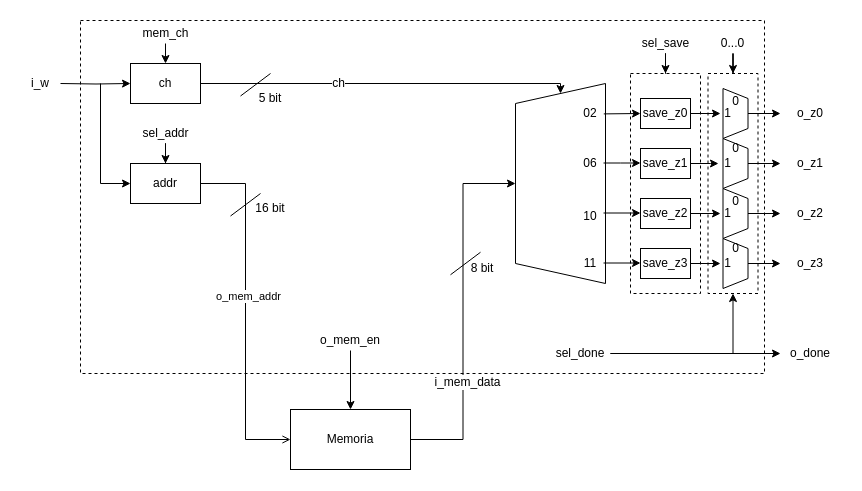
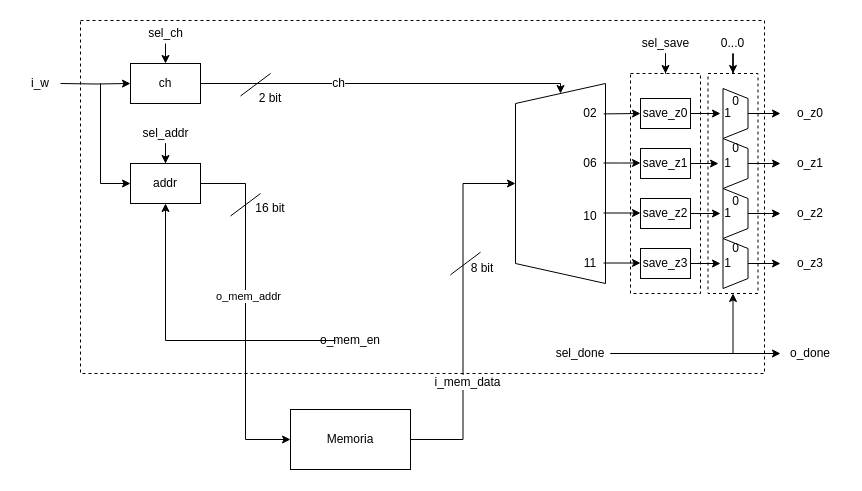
  <mxCell id="0" />
  <mxCell id="1" parent="0" />
  <mxCell id="2" style="edgeStyle=orthogonalEdgeStyle;rounded=0;orthogonalLoop=1;jettySize=auto;html=1;exitX=1;exitY=0.5;exitDx=0;exitDy=0;entryX=1;entryY=0.5;entryDx=0;entryDy=0;" parent="1" source="4" target="20" edge="1"><mxGeometry relative="1" as="geometry"><mxPoint x="550" y="83" as="targetPoint" /><Array as="points"><mxPoint x="560" y="83" /></Array></mxGeometry></mxCell>
  <mxCell id="3" value="ch" style="edgeLabel;html=1;align=center;verticalAlign=middle;resizable=0;points=[];fontSize=12;fontFamily=Helvetica;fontColor=default;" parent="2" vertex="1" connectable="0"><mxGeometry x="-0.26" y="1" relative="1" as="geometry"><mxPoint as="offset" /></mxGeometry></mxCell>
  <mxCell id="4" value="ch" style="rounded=0;whiteSpace=wrap;html=1;" parent="1" vertex="1"><mxGeometry x="130" y="63" width="70" height="40" as="geometry" /></mxCell>
  <mxCell id="5" style="edgeStyle=orthogonalEdgeStyle;rounded=0;orthogonalLoop=1;jettySize=auto;html=1;" parent="1" target="4" edge="1"><mxGeometry relative="1" as="geometry"><mxPoint x="60" y="83" as="sourcePoint" /></mxGeometry></mxCell>
  <mxCell id="6" value="i_w" style="text;html=1;strokeColor=none;fillColor=none;align=center;verticalAlign=middle;whiteSpace=wrap;rounded=0;" parent="1" vertex="1"><mxGeometry x="20" y="70.5" width="40" height="25" as="geometry" /></mxCell>
  <mxCell id="7" style="edgeStyle=orthogonalEdgeStyle;rounded=0;orthogonalLoop=1;jettySize=auto;html=1;entryX=0.5;entryY=0;entryDx=0;entryDy=0;exitX=0.5;exitY=1;exitDx=0;exitDy=0;" parent="1" source="8" target="4" edge="1"><mxGeometry relative="1" as="geometry" /></mxCell>
- <mxCell id="8" value="mem_ch" style="text;html=1;strokeColor=none;fillColor=none;align=center;verticalAlign=middle;whiteSpace=wrap;rounded=0;" parent="1" vertex="1"><mxGeometry x="142.5" y="23" width="45" height="20" as="geometry" /></mxCell>
- <mxCell id="9" style="edgeStyle=orthogonalEdgeStyle;rounded=0;orthogonalLoop=1;jettySize=auto;html=1;entryX=0;entryY=0.5;entryDx=0;entryDy=0;endArrow=open;" parent="1" source="11" target="17" edge="1"><mxGeometry relative="1" as="geometry" /></mxCell>
+ <mxCell id="8" value="sel_ch" style="text;html=1;strokeColor=none;fillColor=none;align=center;verticalAlign=middle;whiteSpace=wrap;rounded=0;" parent="1" vertex="1"><mxGeometry x="142.5" y="23" width="45" height="20" as="geometry" /></mxCell>
+ <mxCell id="9" style="edgeStyle=orthogonalEdgeStyle;rounded=0;orthogonalLoop=1;jettySize=auto;html=1;entryX=0;entryY=0.5;entryDx=0;entryDy=0;" parent="1" source="11" target="17" edge="1"><mxGeometry relative="1" as="geometry" /></mxCell>
  <mxCell id="10" value="o_mem_addr" style="edgeLabel;html=1;align=center;verticalAlign=middle;resizable=0;points=[];" parent="9" vertex="1" connectable="0"><mxGeometry x="-0.092" y="2" relative="1" as="geometry"><mxPoint as="offset" /></mxGeometry></mxCell>
  <mxCell id="11" value="addr" style="rounded=0;whiteSpace=wrap;html=1;" parent="1" vertex="1"><mxGeometry x="130" y="163" width="70" height="40" as="geometry" /></mxCell>
  <mxCell id="12" style="edgeStyle=orthogonalEdgeStyle;rounded=0;orthogonalLoop=1;jettySize=auto;html=1;entryX=0.5;entryY=0;entryDx=0;entryDy=0;" parent="1" source="13" target="11" edge="1"><mxGeometry relative="1" as="geometry" /></mxCell>
  <mxCell id="13" value="sel_addr" style="text;html=1;strokeColor=none;fillColor=none;align=center;verticalAlign=middle;whiteSpace=wrap;rounded=0;" parent="1" vertex="1"><mxGeometry x="142.5" y="123" width="45" height="20" as="geometry" /></mxCell>
  <mxCell id="14" value="" style="endArrow=classic;html=1;rounded=0;" parent="1" edge="1"><mxGeometry width="50" height="50" relative="1" as="geometry"><mxPoint x="100" y="83" as="sourcePoint" /><mxPoint x="130" y="183" as="targetPoint" /><Array as="points"><mxPoint x="100" y="183" /></Array></mxGeometry></mxCell>
  <mxCell id="15" style="edgeStyle=orthogonalEdgeStyle;rounded=0;orthogonalLoop=1;jettySize=auto;html=1;entryX=0.5;entryY=0;entryDx=0;entryDy=0;" parent="1" source="17" target="20" edge="1"><mxGeometry relative="1" as="geometry"><mxPoint x="510" y="118" as="targetPoint" /></mxGeometry></mxCell>
  <mxCell id="16" value="i_mem_data" style="edgeLabel;html=1;align=center;verticalAlign=middle;resizable=0;points=[];fontSize=12;fontFamily=Helvetica;fontColor=default;" parent="15" vertex="1" connectable="0"><mxGeometry x="-0.39" y="-3" relative="1" as="geometry"><mxPoint x="1" as="offset" /></mxGeometry></mxCell>
  <mxCell id="17" value="Memoria" style="rounded=0;whiteSpace=wrap;html=1;" parent="1" vertex="1"><mxGeometry x="290" y="409" width="120" height="60" as="geometry" /></mxCell>
- <mxCell id="18" style="edgeStyle=orthogonalEdgeStyle;rounded=0;orthogonalLoop=1;jettySize=auto;html=1;entryX=0.5;entryY=0;entryDx=0;entryDy=0;" parent="1" source="19" target="17" edge="1"><mxGeometry relative="1" as="geometry" /></mxCell>
+ <mxCell id="18" style="edgeStyle=orthogonalEdgeStyle;rounded=0;orthogonalLoop=1;jettySize=auto;html=1;" parent="1" source="19" target="11" edge="1"><mxGeometry relative="1" as="geometry" /></mxCell>
  <mxCell id="19" value="o_mem_en" style="text;html=1;strokeColor=none;fillColor=none;align=center;verticalAlign=middle;whiteSpace=wrap;rounded=0;" parent="1" vertex="1"><mxGeometry x="335" y="330" width="30" height="20" as="geometry" /></mxCell>
  <mxCell id="20" value="" style="shape=trapezoid;perimeter=trapezoidPerimeter;whiteSpace=wrap;html=1;fixedSize=1;shadow=0;dashed=0;strokeColor=default;strokeWidth=1;fontFamily=Helvetica;fontSize=12;fontColor=default;fillColor=default;rotation=-90;" parent="1" vertex="1"><mxGeometry x="460" y="138" width="200" height="90" as="geometry" /></mxCell>
  <mxCell id="21" style="edgeStyle=orthogonalEdgeStyle;rounded=0;orthogonalLoop=1;jettySize=auto;html=1;entryX=0;entryY=0.5;entryDx=0;entryDy=0;fontFamily=Helvetica;fontSize=12;fontColor=default;" parent="1" source="22" target="59" edge="1"><mxGeometry relative="1" as="geometry" /></mxCell>
  <mxCell id="22" value="save_z0" style="rounded=0;whiteSpace=wrap;html=1;shadow=0;dashed=0;strokeColor=default;strokeWidth=1;fontFamily=Helvetica;fontSize=12;fontColor=default;fillColor=default;" parent="1" vertex="1"><mxGeometry x="640" y="98" width="50" height="30" as="geometry" /></mxCell>
  <mxCell id="23" value="" style="endArrow=classic;html=1;rounded=0;fontFamily=Helvetica;fontSize=12;fontColor=default;entryX=0;entryY=0.5;entryDx=0;entryDy=0;exitX=0.848;exitY=0.981;exitDx=0;exitDy=0;exitPerimeter=0;" parent="1" source="20" target="22" edge="1"><mxGeometry width="50" height="50" relative="1" as="geometry"><mxPoint x="610" y="113" as="sourcePoint" /><mxPoint x="460" y="138" as="targetPoint" /></mxGeometry></mxCell>
  <mxCell id="24" style="edgeStyle=orthogonalEdgeStyle;rounded=0;orthogonalLoop=1;jettySize=auto;html=1;fontFamily=Helvetica;fontSize=12;fontColor=default;" parent="1" source="25" edge="1"><mxGeometry relative="1" as="geometry"><mxPoint x="718" y="163" as="targetPoint" /></mxGeometry></mxCell>
  <mxCell id="25" value="save_z1" style="rounded=0;whiteSpace=wrap;html=1;shadow=0;dashed=0;strokeColor=default;strokeWidth=1;fontFamily=Helvetica;fontSize=12;fontColor=default;fillColor=default;" parent="1" vertex="1"><mxGeometry x="640" y="148" width="50" height="30" as="geometry" /></mxCell>
  <mxCell id="26" style="edgeStyle=orthogonalEdgeStyle;rounded=0;orthogonalLoop=1;jettySize=auto;html=1;entryX=0;entryY=0.5;entryDx=0;entryDy=0;fontFamily=Helvetica;fontSize=12;fontColor=default;" parent="1" source="27" target="61" edge="1"><mxGeometry relative="1" as="geometry" /></mxCell>
  <mxCell id="27" value="save_z2" style="rounded=0;whiteSpace=wrap;html=1;shadow=0;dashed=0;strokeColor=default;strokeWidth=1;fontFamily=Helvetica;fontSize=12;fontColor=default;fillColor=default;" parent="1" vertex="1"><mxGeometry x="640" y="198" width="50" height="30" as="geometry" /></mxCell>
  <mxCell id="28" style="edgeStyle=orthogonalEdgeStyle;rounded=0;orthogonalLoop=1;jettySize=auto;html=1;entryX=0;entryY=0.5;entryDx=0;entryDy=0;fontFamily=Helvetica;fontSize=12;fontColor=default;" parent="1" source="29" target="62" edge="1"><mxGeometry relative="1" as="geometry" /></mxCell>
  <mxCell id="29" value="save_z3" style="rounded=0;whiteSpace=wrap;html=1;shadow=0;dashed=0;strokeColor=default;strokeWidth=1;fontFamily=Helvetica;fontSize=12;fontColor=default;fillColor=default;" parent="1" vertex="1"><mxGeometry x="640" y="248" width="50" height="30" as="geometry" /></mxCell>
  <mxCell id="30" value="" style="endArrow=classic;html=1;rounded=0;fontFamily=Helvetica;fontSize=12;fontColor=default;entryX=0;entryY=0.5;entryDx=0;entryDy=0;exitX=0.848;exitY=0.981;exitDx=0;exitDy=0;exitPerimeter=0;" parent="1" edge="1"><mxGeometry width="50" height="50" relative="1" as="geometry"><mxPoint x="603" y="162.5" as="sourcePoint" /><mxPoint x="640" y="162.5" as="targetPoint" /><Array as="points"><mxPoint x="620" y="162.5" /></Array></mxGeometry></mxCell>
  <mxCell id="31" value="" style="endArrow=classic;html=1;rounded=0;fontFamily=Helvetica;fontSize=12;fontColor=default;entryX=0;entryY=0.5;entryDx=0;entryDy=0;exitX=0.848;exitY=0.981;exitDx=0;exitDy=0;exitPerimeter=0;" parent="1" edge="1"><mxGeometry width="50" height="50" relative="1" as="geometry"><mxPoint x="603" y="212.5" as="sourcePoint" /><mxPoint x="640" y="212.5" as="targetPoint" /></mxGeometry></mxCell>
  <mxCell id="32" value="" style="rounded=0;whiteSpace=wrap;html=1;shadow=0;dashed=1;strokeColor=default;strokeWidth=1;fontFamily=Helvetica;fontSize=12;fontColor=default;fillColor=none;" parent="1" vertex="1"><mxGeometry x="630" y="73" width="70" height="220" as="geometry" /></mxCell>
  <mxCell id="33" value="" style="endArrow=classic;html=1;rounded=0;fontFamily=Helvetica;fontSize=12;fontColor=default;entryX=0;entryY=0.5;entryDx=0;entryDy=0;exitX=0.848;exitY=0.981;exitDx=0;exitDy=0;exitPerimeter=0;" parent="1" edge="1"><mxGeometry width="50" height="50" relative="1" as="geometry"><mxPoint x="603" y="262.5" as="sourcePoint" /><mxPoint x="640" y="262.5" as="targetPoint" /></mxGeometry></mxCell>
  <mxCell id="34" style="edgeStyle=orthogonalEdgeStyle;rounded=0;orthogonalLoop=1;jettySize=auto;html=1;entryX=0.5;entryY=0;entryDx=0;entryDy=0;fontFamily=Helvetica;fontSize=12;fontColor=default;" parent="1" source="35" target="32" edge="1"><mxGeometry relative="1" as="geometry" /></mxCell>
  <mxCell id="35" value="sel_save" style="text;html=1;strokeColor=none;fillColor=none;align=center;verticalAlign=middle;whiteSpace=wrap;rounded=0;" parent="1" vertex="1"><mxGeometry x="642.5" y="33" width="45" height="20" as="geometry" /></mxCell>
  <mxCell id="36" style="edgeStyle=orthogonalEdgeStyle;rounded=0;orthogonalLoop=1;jettySize=auto;html=1;fontFamily=Helvetica;fontSize=12;fontColor=default;" parent="1" source="37" target="44" edge="1"><mxGeometry relative="1" as="geometry" /></mxCell>
  <mxCell id="37" value="" style="shape=trapezoid;perimeter=trapezoidPerimeter;whiteSpace=wrap;html=1;fixedSize=1;shadow=0;dashed=0;strokeColor=default;strokeWidth=1;fontFamily=Helvetica;fontSize=12;fontColor=default;fillColor=default;rotation=90;size=10;" parent="1" vertex="1"><mxGeometry x="710" y="100.5" width="50" height="25" as="geometry" /></mxCell>
  <mxCell id="38" style="edgeStyle=orthogonalEdgeStyle;rounded=0;orthogonalLoop=1;jettySize=auto;html=1;fontFamily=Helvetica;fontSize=12;fontColor=default;" parent="1" source="39" target="45" edge="1"><mxGeometry relative="1" as="geometry" /></mxCell>
  <mxCell id="39" value="" style="shape=trapezoid;perimeter=trapezoidPerimeter;whiteSpace=wrap;html=1;fixedSize=1;shadow=0;dashed=0;strokeColor=default;strokeWidth=1;fontFamily=Helvetica;fontSize=12;fontColor=default;fillColor=default;rotation=90;size=10;" parent="1" vertex="1"><mxGeometry x="710" y="150.5" width="50" height="25" as="geometry" /></mxCell>
  <mxCell id="40" style="edgeStyle=orthogonalEdgeStyle;rounded=0;orthogonalLoop=1;jettySize=auto;html=1;fontFamily=Helvetica;fontSize=12;fontColor=default;" parent="1" source="41" target="46" edge="1"><mxGeometry relative="1" as="geometry" /></mxCell>
  <mxCell id="41" value="" style="shape=trapezoid;perimeter=trapezoidPerimeter;whiteSpace=wrap;html=1;fixedSize=1;shadow=0;dashed=0;strokeColor=default;strokeWidth=1;fontFamily=Helvetica;fontSize=12;fontColor=default;fillColor=default;rotation=90;size=10;" parent="1" vertex="1"><mxGeometry x="710" y="200.5" width="50" height="25" as="geometry" /></mxCell>
  <mxCell id="42" style="edgeStyle=orthogonalEdgeStyle;rounded=0;orthogonalLoop=1;jettySize=auto;html=1;fontFamily=Helvetica;fontSize=12;fontColor=default;" parent="1" source="43" target="47" edge="1"><mxGeometry relative="1" as="geometry" /></mxCell>
  <mxCell id="43" value="" style="shape=trapezoid;perimeter=trapezoidPerimeter;whiteSpace=wrap;html=1;fixedSize=1;shadow=0;dashed=0;strokeColor=default;strokeWidth=1;fontFamily=Helvetica;fontSize=12;fontColor=default;fillColor=default;rotation=90;size=10;" parent="1" vertex="1"><mxGeometry x="710" y="250.5" width="50" height="25" as="geometry" /></mxCell>
  <mxCell id="44" value="o_z0" style="text;html=1;strokeColor=none;fillColor=none;align=center;verticalAlign=middle;whiteSpace=wrap;rounded=0;fontSize=12;fontFamily=Helvetica;fontColor=default;" parent="1" vertex="1"><mxGeometry x="780" y="98" width="60" height="30" as="geometry" /></mxCell>
  <mxCell id="45" value="o_z1" style="text;html=1;strokeColor=none;fillColor=none;align=center;verticalAlign=middle;whiteSpace=wrap;rounded=0;fontSize=12;fontFamily=Helvetica;fontColor=default;" parent="1" vertex="1"><mxGeometry x="780" y="148" width="60" height="30" as="geometry" /></mxCell>
  <mxCell id="46" value="o_z2" style="text;html=1;strokeColor=none;fillColor=none;align=center;verticalAlign=middle;whiteSpace=wrap;rounded=0;fontSize=12;fontFamily=Helvetica;fontColor=default;" parent="1" vertex="1"><mxGeometry x="780" y="198" width="60" height="30" as="geometry" /></mxCell>
  <mxCell id="47" value="o_z3" style="text;html=1;strokeColor=none;fillColor=none;align=center;verticalAlign=middle;whiteSpace=wrap;rounded=0;fontSize=12;fontFamily=Helvetica;fontColor=default;" parent="1" vertex="1"><mxGeometry x="780" y="248" width="60" height="30" as="geometry" /></mxCell>
  <mxCell id="48" value="" style="rounded=0;whiteSpace=wrap;html=1;shadow=0;dashed=1;strokeColor=default;strokeWidth=1;fontFamily=Helvetica;fontSize=12;fontColor=default;fillColor=none;" parent="1" vertex="1"><mxGeometry x="707.5" y="73" width="50" height="220" as="geometry" /></mxCell>
  <mxCell id="49" style="edgeStyle=orthogonalEdgeStyle;rounded=0;orthogonalLoop=1;jettySize=auto;html=1;entryX=0.5;entryY=1;entryDx=0;entryDy=0;fontFamily=Helvetica;fontSize=12;fontColor=default;" parent="1" source="50" target="48" edge="1"><mxGeometry relative="1" as="geometry" /></mxCell>
  <mxCell id="50" value="sel_done" style="text;html=1;strokeColor=none;fillColor=none;align=center;verticalAlign=middle;whiteSpace=wrap;rounded=0;" parent="1" vertex="1"><mxGeometry x="550" y="343" width="60" height="20" as="geometry" /></mxCell>
  <mxCell id="51" value="" style="endArrow=classic;html=1;rounded=0;fontFamily=Helvetica;fontSize=12;fontColor=default;exitX=1;exitY=0.5;exitDx=0;exitDy=0;" parent="1" source="50" edge="1"><mxGeometry width="50" height="50" relative="1" as="geometry"><mxPoint x="450" y="263" as="sourcePoint" /><mxPoint x="780" y="353" as="targetPoint" /></mxGeometry></mxCell>
  <mxCell id="52" value="o_done" style="text;html=1;strokeColor=none;fillColor=none;align=center;verticalAlign=middle;whiteSpace=wrap;rounded=0;fontSize=12;fontFamily=Helvetica;fontColor=default;" parent="1" vertex="1"><mxGeometry x="780" y="338" width="60" height="30" as="geometry" /></mxCell>
  <mxCell id="53" style="edgeStyle=orthogonalEdgeStyle;rounded=0;orthogonalLoop=1;jettySize=auto;html=1;entryX=0.5;entryY=0;entryDx=0;entryDy=0;" edge="1" parent="1" source="54" target="48"><mxGeometry relative="1" as="geometry" /></mxCell>
  <mxCell id="54" value="0...0" style="text;html=1;strokeColor=none;fillColor=none;align=center;verticalAlign=middle;whiteSpace=wrap;rounded=0;fontSize=12;fontFamily=Helvetica;fontColor=default;" parent="1" vertex="1"><mxGeometry x="705" y="33" width="55" height="20" as="geometry" /></mxCell>
  <mxCell id="55" value="02" style="text;html=1;strokeColor=none;fillColor=none;align=center;verticalAlign=middle;whiteSpace=wrap;rounded=0;fontSize=12;fontFamily=Helvetica;fontColor=default;" parent="1" vertex="1"><mxGeometry x="580" y="103" width="20" height="20" as="geometry" /></mxCell>
  <mxCell id="56" value="06" style="text;html=1;strokeColor=none;fillColor=none;align=center;verticalAlign=middle;whiteSpace=wrap;rounded=0;fontSize=12;fontFamily=Helvetica;fontColor=default;" parent="1" vertex="1"><mxGeometry x="580" y="153" width="20" height="20" as="geometry" /></mxCell>
  <mxCell id="57" value="10" style="text;html=1;strokeColor=none;fillColor=none;align=center;verticalAlign=middle;whiteSpace=wrap;rounded=0;fontSize=12;fontFamily=Helvetica;fontColor=default;" parent="1" vertex="1"><mxGeometry x="580" y="205.5" width="20" height="20" as="geometry" /></mxCell>
  <mxCell id="58" value="11" style="text;html=1;strokeColor=none;fillColor=none;align=center;verticalAlign=middle;whiteSpace=wrap;rounded=0;fontSize=12;fontFamily=Helvetica;fontColor=default;" parent="1" vertex="1"><mxGeometry x="580" y="253" width="20" height="20" as="geometry" /></mxCell>
  <mxCell id="59" value="1" style="text;html=1;strokeColor=none;fillColor=none;align=center;verticalAlign=middle;whiteSpace=wrap;rounded=0;fontSize=12;fontFamily=Helvetica;fontColor=default;" parent="1" vertex="1"><mxGeometry x="720" y="108" width="15" height="10" as="geometry" /></mxCell>
  <mxCell id="60" value="1" style="text;html=1;strokeColor=none;fillColor=none;align=center;verticalAlign=middle;whiteSpace=wrap;rounded=0;fontSize=12;fontFamily=Helvetica;fontColor=default;" parent="1" vertex="1"><mxGeometry x="720" y="158" width="15" height="10" as="geometry" /></mxCell>
  <mxCell id="61" value="1" style="text;html=1;strokeColor=none;fillColor=none;align=center;verticalAlign=middle;whiteSpace=wrap;rounded=0;fontSize=12;fontFamily=Helvetica;fontColor=default;" parent="1" vertex="1"><mxGeometry x="720" y="208" width="15" height="10" as="geometry" /></mxCell>
  <mxCell id="62" value="1" style="text;html=1;strokeColor=none;fillColor=none;align=center;verticalAlign=middle;whiteSpace=wrap;rounded=0;fontSize=12;fontFamily=Helvetica;fontColor=default;" parent="1" vertex="1"><mxGeometry x="720" y="258" width="15" height="10" as="geometry" /></mxCell>
  <mxCell id="63" value="0" style="text;html=1;strokeColor=none;fillColor=none;align=center;verticalAlign=middle;whiteSpace=wrap;rounded=0;fontSize=12;fontFamily=Helvetica;fontColor=default;" parent="1" vertex="1"><mxGeometry x="727.5" y="95.5" width="15" height="10" as="geometry" /></mxCell>
  <mxCell id="64" value="0" style="text;html=1;strokeColor=none;fillColor=none;align=center;verticalAlign=middle;whiteSpace=wrap;rounded=0;fontSize=12;fontFamily=Helvetica;fontColor=default;" parent="1" vertex="1"><mxGeometry x="727.5" y="143" width="15" height="10" as="geometry" /></mxCell>
  <mxCell id="65" value="0" style="text;html=1;strokeColor=none;fillColor=none;align=center;verticalAlign=middle;whiteSpace=wrap;rounded=0;fontSize=12;fontFamily=Helvetica;fontColor=default;" parent="1" vertex="1"><mxGeometry x="727.5" y="195.5" width="15" height="10" as="geometry" /></mxCell>
  <mxCell id="66" value="0" style="text;html=1;strokeColor=none;fillColor=none;align=center;verticalAlign=middle;whiteSpace=wrap;rounded=0;fontSize=12;fontFamily=Helvetica;fontColor=default;" parent="1" vertex="1"><mxGeometry x="727.5" y="243" width="15" height="10" as="geometry" /></mxCell>
  <mxCell id="67" value="" style="endArrow=none;html=1;rounded=0;fontFamily=Helvetica;fontSize=12;fontColor=default;" parent="1" edge="1"><mxGeometry width="50" height="50" relative="1" as="geometry"><mxPoint x="230" y="215.5" as="sourcePoint" /><mxPoint x="260" y="193" as="targetPoint" /></mxGeometry></mxCell>
  <mxCell id="68" value="16 bit" style="text;html=1;strokeColor=none;fillColor=none;align=center;verticalAlign=middle;whiteSpace=wrap;rounded=0;fontSize=12;fontFamily=Helvetica;fontColor=default;" parent="1" vertex="1"><mxGeometry x="250" y="200.5" width="40" height="15" as="geometry" /></mxCell>
- <mxCell id="69" value="5 bit" style="text;html=1;strokeColor=none;fillColor=none;align=center;verticalAlign=middle;whiteSpace=wrap;rounded=0;fontSize=12;fontFamily=Helvetica;fontColor=default;" parent="1" vertex="1"><mxGeometry x="250" y="90.5" width="40" height="15" as="geometry" /></mxCell>
+ <mxCell id="69" value="2 bit" style="text;html=1;strokeColor=none;fillColor=none;align=center;verticalAlign=middle;whiteSpace=wrap;rounded=0;fontSize=12;fontFamily=Helvetica;fontColor=default;" parent="1" vertex="1"><mxGeometry x="250" y="90.5" width="40" height="15" as="geometry" /></mxCell>
  <mxCell id="70" value="" style="endArrow=none;html=1;rounded=0;fontFamily=Helvetica;fontSize=12;fontColor=default;" parent="1" edge="1"><mxGeometry width="50" height="50" relative="1" as="geometry"><mxPoint x="240" y="95.5" as="sourcePoint" /><mxPoint x="270" y="73" as="targetPoint" /></mxGeometry></mxCell>
  <mxCell id="71" value="" style="endArrow=none;html=1;rounded=0;fontFamily=Helvetica;fontSize=12;fontColor=default;" parent="1" edge="1"><mxGeometry width="50" height="50" relative="1" as="geometry"><mxPoint x="450" y="274.25" as="sourcePoint" /><mxPoint x="480" y="251.75" as="targetPoint" /></mxGeometry></mxCell>
  <mxCell id="72" value="8 bit" style="text;html=1;strokeColor=none;fillColor=none;align=center;verticalAlign=middle;whiteSpace=wrap;rounded=0;fontSize=12;fontFamily=Helvetica;fontColor=default;" parent="1" vertex="1"><mxGeometry x="462" y="260.5" width="40" height="15" as="geometry" /></mxCell>
  <mxCell id="73" value="" style="rounded=0;whiteSpace=wrap;html=1;shadow=0;dashed=1;strokeColor=default;strokeWidth=1;fontFamily=Helvetica;fontSize=12;fontColor=default;fillColor=none;" parent="1" vertex="1"><mxGeometry x="80" y="20" width="684" height="353" as="geometry" /></mxCell>
